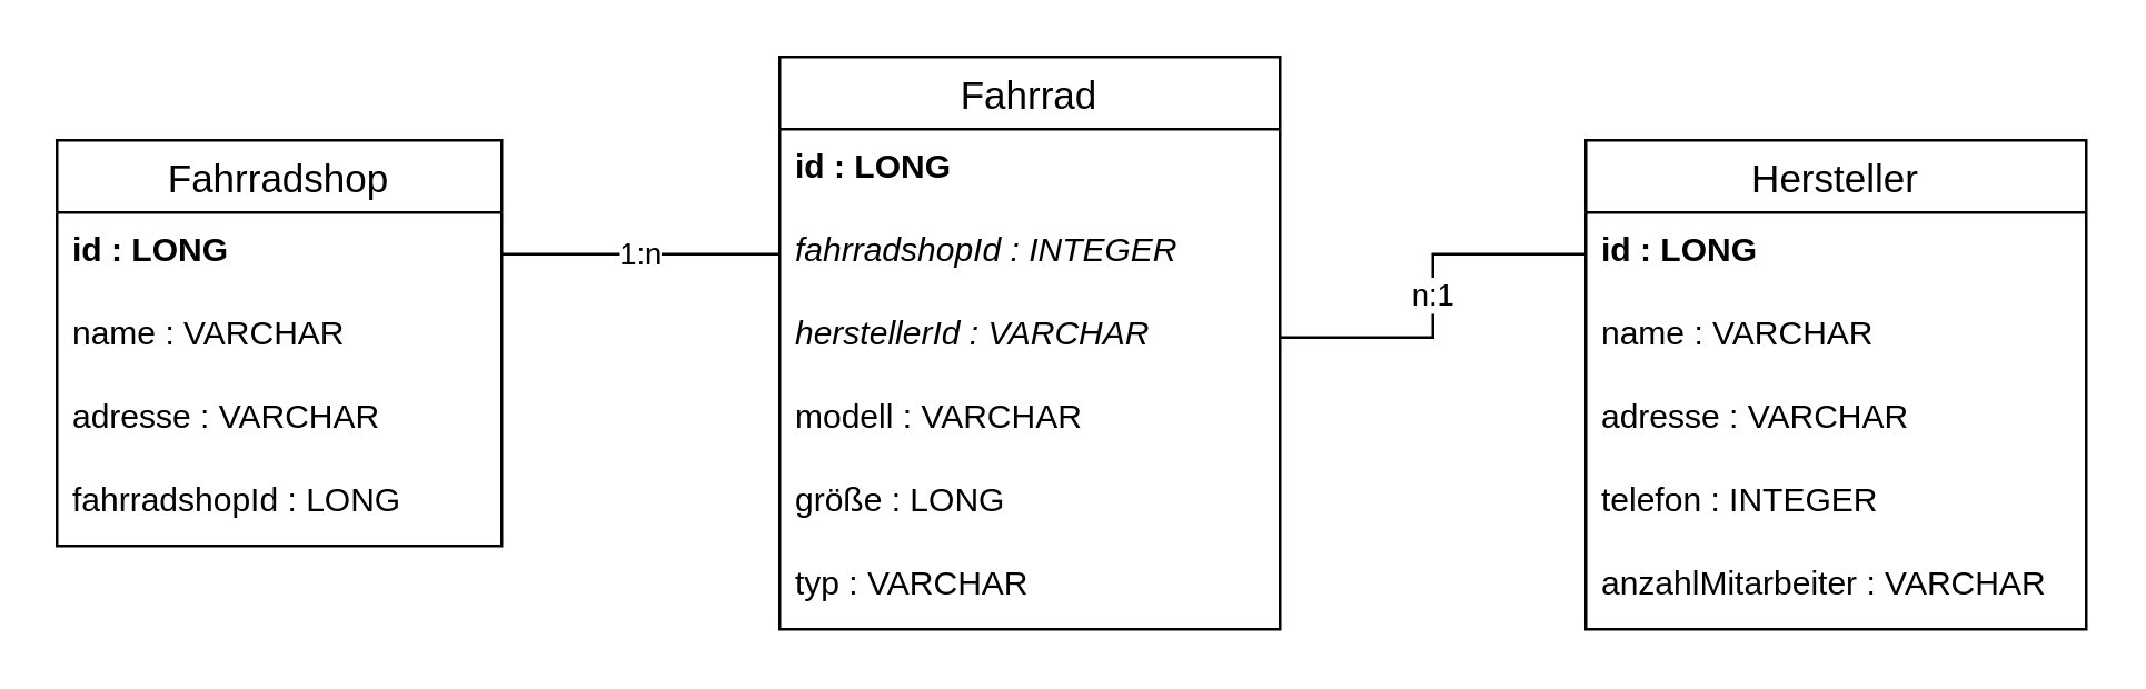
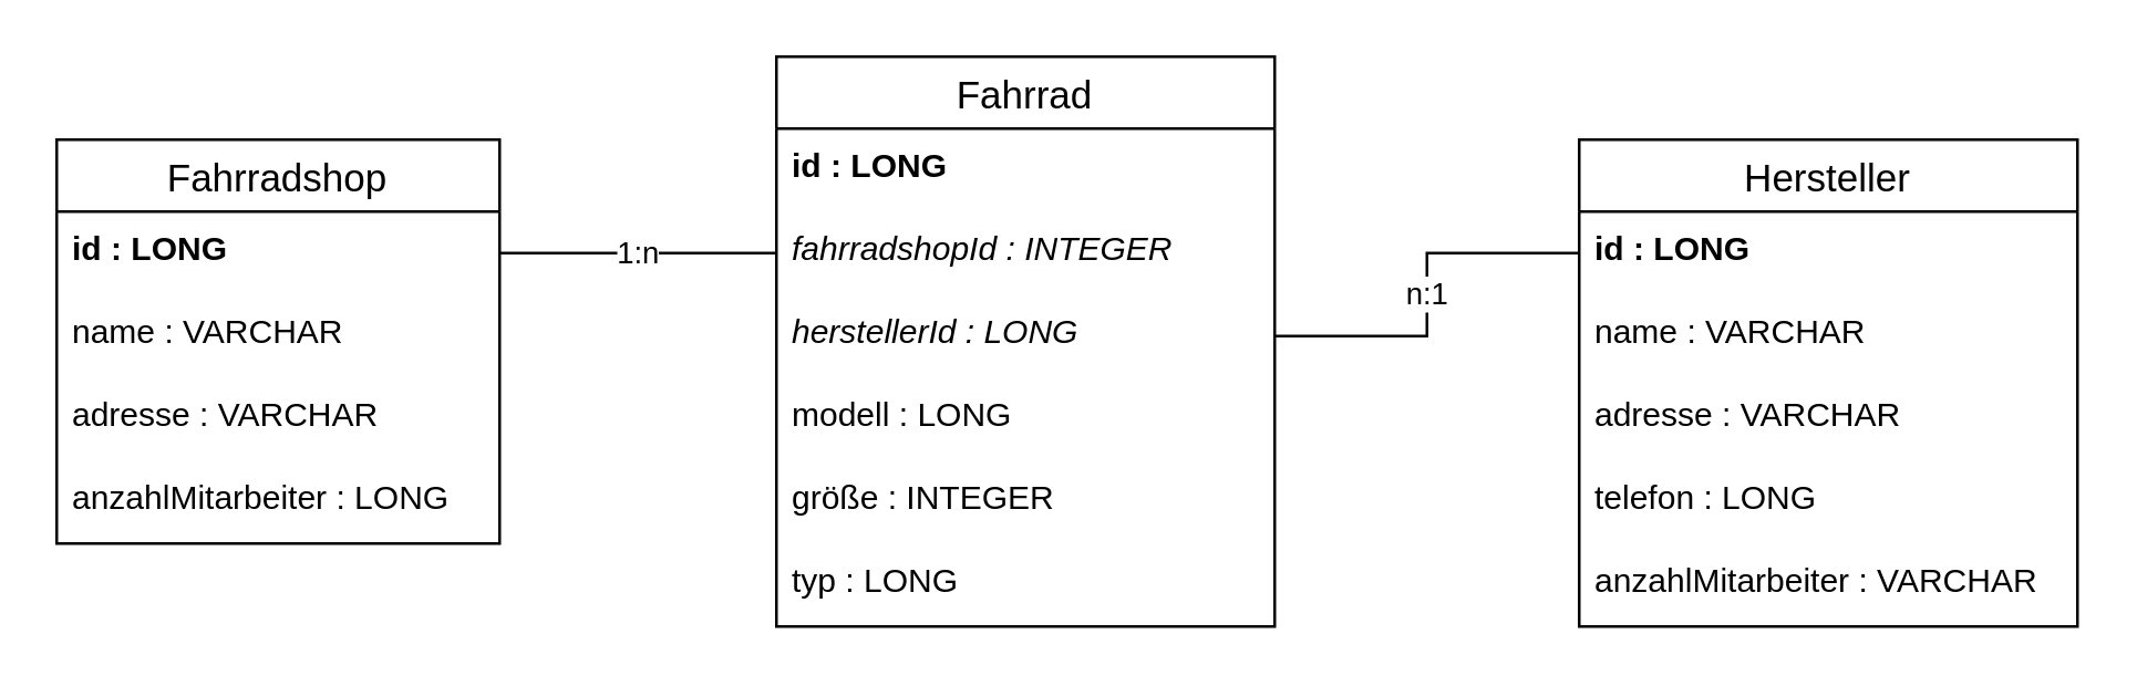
  <mxCell id="0" />
  <mxCell id="1" parent="0" />
  <mxCell id="2" value="Fahrradshop" style="swimlane;fontStyle=0;childLayout=stackLayout;horizontal=1;startSize=26;horizontalStack=0;resizeParent=1;resizeParentMax=0;resizeLast=0;collapsible=1;marginBottom=0;align=center;fontSize=14;" parent="1" vertex="1"><mxGeometry x="20" y="50" width="160" height="146" as="geometry" /></mxCell>
  <mxCell id="3" value="id : LONG" style="text;strokeColor=none;fillColor=none;spacingLeft=4;spacingRight=4;overflow=hidden;rotatable=0;points=[[0,0.5],[1,0.5]];portConstraint=eastwest;fontSize=12;fontStyle=1" parent="2" vertex="1"><mxGeometry y="26" width="160" height="30" as="geometry" /></mxCell>
  <mxCell id="4" value="name : VARCHAR" style="text;strokeColor=none;fillColor=none;spacingLeft=4;spacingRight=4;overflow=hidden;rotatable=0;points=[[0,0.5],[1,0.5]];portConstraint=eastwest;fontSize=12;" parent="2" vertex="1"><mxGeometry y="56" width="160" height="30" as="geometry" /></mxCell>
  <mxCell id="5" value="adresse : VARCHAR" style="text;strokeColor=none;fillColor=none;spacingLeft=4;spacingRight=4;overflow=hidden;rotatable=0;points=[[0,0.5],[1,0.5]];portConstraint=eastwest;fontSize=12;" parent="2" vertex="1"><mxGeometry y="86" width="160" height="30" as="geometry" /></mxCell>
- <mxCell id="6" value="fahrradshopId : LONG" style="text;strokeColor=none;fillColor=none;spacingLeft=4;spacingRight=4;overflow=hidden;rotatable=0;points=[[0,0.5],[1,0.5]];portConstraint=eastwest;fontSize=12;" parent="2" vertex="1"><mxGeometry y="116" width="160" height="30" as="geometry" /></mxCell>
+ <mxCell id="6" value="anzahlMitarbeiter : LONG" style="text;strokeColor=none;fillColor=none;spacingLeft=4;spacingRight=4;overflow=hidden;rotatable=0;points=[[0,0.5],[1,0.5]];portConstraint=eastwest;fontSize=12;" parent="2" vertex="1"><mxGeometry y="116" width="160" height="30" as="geometry" /></mxCell>
  <mxCell id="7" value="Hersteller" style="swimlane;fontStyle=0;childLayout=stackLayout;horizontal=1;startSize=26;horizontalStack=0;resizeParent=1;resizeParentMax=0;resizeLast=0;collapsible=1;marginBottom=0;align=center;fontSize=14;" parent="1" vertex="1"><mxGeometry x="570" y="50" width="180" height="176" as="geometry" /></mxCell>
  <mxCell id="8" value="id : LONG" style="text;strokeColor=none;fillColor=none;spacingLeft=4;spacingRight=4;overflow=hidden;rotatable=0;points=[[0,0.5],[1,0.5]];portConstraint=eastwest;fontSize=12;fontStyle=1" parent="7" vertex="1"><mxGeometry y="26" width="180" height="30" as="geometry" /></mxCell>
  <mxCell id="9" value="name : VARCHAR" style="text;strokeColor=none;fillColor=none;spacingLeft=4;spacingRight=4;overflow=hidden;rotatable=0;points=[[0,0.5],[1,0.5]];portConstraint=eastwest;fontSize=12;" parent="7" vertex="1"><mxGeometry y="56" width="180" height="30" as="geometry" /></mxCell>
  <mxCell id="10" value="adresse : VARCHAR" style="text;strokeColor=none;fillColor=none;spacingLeft=4;spacingRight=4;overflow=hidden;rotatable=0;points=[[0,0.5],[1,0.5]];portConstraint=eastwest;fontSize=12;" parent="7" vertex="1"><mxGeometry y="86" width="180" height="30" as="geometry" /></mxCell>
- <mxCell id="11" value="telefon : INTEGER" style="text;strokeColor=none;fillColor=none;spacingLeft=4;spacingRight=4;overflow=hidden;rotatable=0;points=[[0,0.5],[1,0.5]];portConstraint=eastwest;fontSize=12;" parent="7" vertex="1"><mxGeometry y="116" width="180" height="30" as="geometry" /></mxCell>
+ <mxCell id="11" value="telefon : LONG" style="text;strokeColor=none;fillColor=none;spacingLeft=4;spacingRight=4;overflow=hidden;rotatable=0;points=[[0,0.5],[1,0.5]];portConstraint=eastwest;fontSize=12;" parent="7" vertex="1"><mxGeometry y="116" width="180" height="30" as="geometry" /></mxCell>
  <mxCell id="12" value="anzahlMitarbeiter : VARCHAR" style="text;strokeColor=none;fillColor=none;spacingLeft=4;spacingRight=4;overflow=hidden;rotatable=0;points=[[0,0.5],[1,0.5]];portConstraint=eastwest;fontSize=12;" parent="7" vertex="1"><mxGeometry y="146" width="180" height="30" as="geometry" /></mxCell>
  <mxCell id="13" value="Fahrrad" style="swimlane;fontStyle=0;childLayout=stackLayout;horizontal=1;startSize=26;horizontalStack=0;resizeParent=1;resizeParentMax=0;resizeLast=0;collapsible=1;marginBottom=0;align=center;fontSize=14;" parent="1" vertex="1"><mxGeometry x="280" y="20" width="180" height="206" as="geometry" /></mxCell>
  <mxCell id="14" value="id : LONG" style="text;strokeColor=none;fillColor=none;spacingLeft=4;spacingRight=4;overflow=hidden;rotatable=0;points=[[0,0.5],[1,0.5]];portConstraint=eastwest;fontSize=12;fontStyle=1" parent="13" vertex="1"><mxGeometry y="26" width="180" height="30" as="geometry" /></mxCell>
  <mxCell id="15" value="fahrradshopId : INTEGER" style="text;strokeColor=none;fillColor=none;spacingLeft=4;spacingRight=4;overflow=hidden;rotatable=0;points=[[0,0.5],[1,0.5]];portConstraint=eastwest;fontSize=12;fontStyle=2" parent="13" vertex="1"><mxGeometry y="56" width="180" height="30" as="geometry" /></mxCell>
- <mxCell id="16" value="herstellerId : VARCHAR" style="text;strokeColor=none;fillColor=none;spacingLeft=4;spacingRight=4;overflow=hidden;rotatable=0;points=[[0,0.5],[1,0.5]];portConstraint=eastwest;fontSize=12;fontStyle=2" parent="13" vertex="1"><mxGeometry y="86" width="180" height="30" as="geometry" /></mxCell>
- <mxCell id="17" value="modell : VARCHAR" style="text;strokeColor=none;fillColor=none;spacingLeft=4;spacingRight=4;overflow=hidden;rotatable=0;points=[[0,0.5],[1,0.5]];portConstraint=eastwest;fontSize=12;" parent="13" vertex="1"><mxGeometry y="116" width="180" height="30" as="geometry" /></mxCell>
- <mxCell id="18" value="größe : LONG" style="text;strokeColor=none;fillColor=none;spacingLeft=4;spacingRight=4;overflow=hidden;rotatable=0;points=[[0,0.5],[1,0.5]];portConstraint=eastwest;fontSize=12;" parent="13" vertex="1"><mxGeometry y="146" width="180" height="30" as="geometry" /></mxCell>
- <mxCell id="19" value="typ : VARCHAR" style="text;strokeColor=none;fillColor=none;spacingLeft=4;spacingRight=4;overflow=hidden;rotatable=0;points=[[0,0.5],[1,0.5]];portConstraint=eastwest;fontSize=12;" parent="13" vertex="1"><mxGeometry y="176" width="180" height="30" as="geometry" /></mxCell>
+ <mxCell id="16" value="herstellerId : LONG" style="text;strokeColor=none;fillColor=none;spacingLeft=4;spacingRight=4;overflow=hidden;rotatable=0;points=[[0,0.5],[1,0.5]];portConstraint=eastwest;fontSize=12;fontStyle=2" parent="13" vertex="1"><mxGeometry y="86" width="180" height="30" as="geometry" /></mxCell>
+ <mxCell id="17" value="modell : LONG" style="text;strokeColor=none;fillColor=none;spacingLeft=4;spacingRight=4;overflow=hidden;rotatable=0;points=[[0,0.5],[1,0.5]];portConstraint=eastwest;fontSize=12;" parent="13" vertex="1"><mxGeometry y="116" width="180" height="30" as="geometry" /></mxCell>
+ <mxCell id="18" value="größe : INTEGER" style="text;strokeColor=none;fillColor=none;spacingLeft=4;spacingRight=4;overflow=hidden;rotatable=0;points=[[0,0.5],[1,0.5]];portConstraint=eastwest;fontSize=12;" parent="13" vertex="1"><mxGeometry y="146" width="180" height="30" as="geometry" /></mxCell>
+ <mxCell id="19" value="typ : LONG" style="text;strokeColor=none;fillColor=none;spacingLeft=4;spacingRight=4;overflow=hidden;rotatable=0;points=[[0,0.5],[1,0.5]];portConstraint=eastwest;fontSize=12;" parent="13" vertex="1"><mxGeometry y="176" width="180" height="30" as="geometry" /></mxCell>
  <mxCell id="20" value="1:n" style="edgeStyle=orthogonalEdgeStyle;rounded=0;orthogonalLoop=1;jettySize=auto;html=1;entryX=0;entryY=0.5;entryDx=0;entryDy=0;endArrow=none;endFill=0;" parent="1" source="3" target="15" edge="1"><mxGeometry relative="1" as="geometry" /></mxCell>
  <mxCell id="21" value="n:1" style="edgeStyle=orthogonalEdgeStyle;rounded=0;orthogonalLoop=1;jettySize=auto;html=1;entryX=0;entryY=0.5;entryDx=0;entryDy=0;endArrow=none;endFill=0;" edge="1" parent="1" source="16" target="8"><mxGeometry relative="1" as="geometry" /></mxCell>
